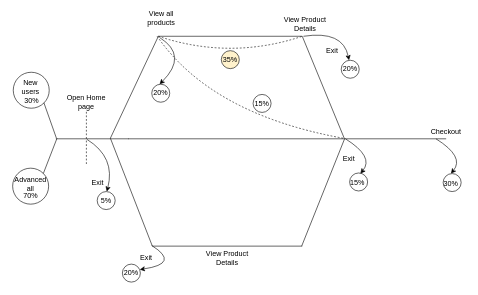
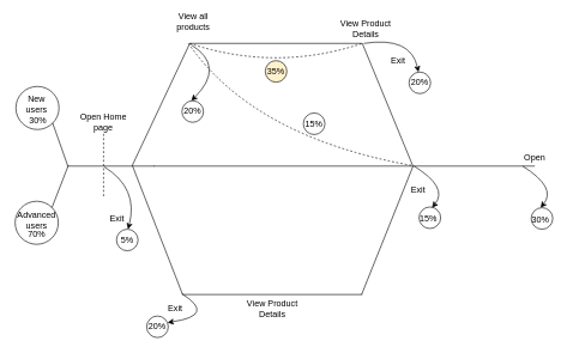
  <mxCell id="0" />
  <mxCell id="1" parent="0" />
  <mxCell id="2" value="" style="endArrow=none;html=1;" edge="1" parent="1"><mxGeometry width="50" height="50" relative="1" as="geometry"><mxPoint x="92" y="231" as="sourcePoint" /><mxPoint x="214" y="231" as="targetPoint" /></mxGeometry></mxCell>
  <mxCell id="3" value="" style="endArrow=none;dashed=1;html=1;" edge="1" parent="1"><mxGeometry width="50" height="50" relative="1" as="geometry"><mxPoint x="143" y="273" as="sourcePoint" /><mxPoint x="143" y="183" as="targetPoint" /></mxGeometry></mxCell>
  <mxCell id="4" value="" style="endArrow=classic;html=1;curved=1;" edge="1" parent="1"><mxGeometry width="50" height="50" relative="1" as="geometry"><mxPoint x="252" y="409" as="sourcePoint" /><mxPoint x="232" y="449" as="targetPoint" /><Array as="points"><mxPoint x="300" y="439" /></Array></mxGeometry></mxCell>
  <mxCell id="5" value="" style="ellipse;whiteSpace=wrap;html=1;aspect=fixed;" vertex="1" parent="1"><mxGeometry x="161" y="319" width="30" height="30" as="geometry" /></mxCell>
  <mxCell id="6" value="" style="endArrow=none;html=1;" edge="1" parent="1"><mxGeometry width="50" height="50" relative="1" as="geometry"><mxPoint x="213" y="231" as="sourcePoint" /><mxPoint x="743" y="231" as="targetPoint" /></mxGeometry></mxCell>
  <mxCell id="7" value="Open Home page" style="text;html=1;strokeColor=none;fillColor=none;align=center;verticalAlign=middle;whiteSpace=wrap;rounded=0;" vertex="1" parent="1"><mxGeometry x="103" y="160" width="80" height="20" as="geometry" /></mxCell>
  <mxCell id="8" value="5%" style="text;html=1;strokeColor=none;fillColor=none;align=center;verticalAlign=middle;whiteSpace=wrap;rounded=0;" vertex="1" parent="1"><mxGeometry x="156" y="324" width="40" height="20" as="geometry" /></mxCell>
  <mxCell id="9" value="" style="endArrow=none;html=1;" edge="1" parent="1"><mxGeometry width="50" height="50" relative="1" as="geometry"><mxPoint x="183" y="230" as="sourcePoint" /><mxPoint x="263" y="60" as="targetPoint" /></mxGeometry></mxCell>
  <mxCell id="10" value="" style="endArrow=none;html=1;" edge="1" parent="1"><mxGeometry width="50" height="50" relative="1" as="geometry"><mxPoint x="183" y="230" as="sourcePoint" /><mxPoint x="253" y="410" as="targetPoint" /></mxGeometry></mxCell>
  <mxCell id="11" value="View all products" style="text;html=1;strokeColor=none;fillColor=none;align=center;verticalAlign=middle;whiteSpace=wrap;rounded=0;" vertex="1" parent="1"><mxGeometry x="233" y="20" width="70" height="20" as="geometry" /></mxCell>
  <mxCell id="12" value="View Product Details" style="text;html=1;strokeColor=none;fillColor=none;align=center;verticalAlign=middle;whiteSpace=wrap;rounded=0;" vertex="1" parent="1"><mxGeometry x="333" y="420" width="90" height="20" as="geometry" /></mxCell>
  <mxCell id="13" value="" style="endArrow=none;html=1;" edge="1" parent="1"><mxGeometry width="50" height="50" relative="1" as="geometry"><mxPoint x="253" y="410" as="sourcePoint" /><mxPoint x="503" y="410" as="targetPoint" /></mxGeometry></mxCell>
  <mxCell id="14" value="" style="endArrow=none;html=1;" edge="1" parent="1"><mxGeometry width="50" height="50" relative="1" as="geometry"><mxPoint x="263" y="60" as="sourcePoint" /><mxPoint x="503" y="60" as="targetPoint" /></mxGeometry></mxCell>
  <mxCell id="15" value="View Product Details" style="text;html=1;strokeColor=none;fillColor=none;align=center;verticalAlign=middle;whiteSpace=wrap;rounded=0;" vertex="1" parent="1"><mxGeometry x="463" y="30" width="90" height="20" as="geometry" /></mxCell>
- <mxCell id="16" value="Checkout" style="text;html=1;strokeColor=none;fillColor=none;align=center;verticalAlign=middle;whiteSpace=wrap;rounded=0;" vertex="1" parent="1"><mxGeometry x="723" y="210" width="40" height="20" as="geometry" /></mxCell>
+ <mxCell id="16" value="Open" style="text;html=1;strokeColor=none;fillColor=none;align=center;verticalAlign=middle;whiteSpace=wrap;rounded=0;" vertex="1" parent="1"><mxGeometry x="723" y="210" width="40" height="20" as="geometry" /></mxCell>
  <mxCell id="17" value="" style="endArrow=none;html=1;" edge="1" parent="1"><mxGeometry width="50" height="50" relative="1" as="geometry"><mxPoint x="574" y="230" as="sourcePoint" /><mxPoint x="502" y="410" as="targetPoint" /></mxGeometry></mxCell>
  <mxCell id="18" value="" style="endArrow=none;html=1;" edge="1" parent="1"><mxGeometry width="50" height="50" relative="1" as="geometry"><mxPoint x="503" y="60" as="sourcePoint" /><mxPoint x="573" y="230" as="targetPoint" /></mxGeometry></mxCell>
  <mxCell id="19" value="" style="endArrow=none;dashed=1;html=1;curved=1;" edge="1" parent="1"><mxGeometry width="50" height="50" relative="1" as="geometry"><mxPoint x="263" y="60" as="sourcePoint" /><mxPoint x="503" y="60" as="targetPoint" /><Array as="points"><mxPoint x="383" y="100" /></Array></mxGeometry></mxCell>
  <mxCell id="20" value="" style="ellipse;whiteSpace=wrap;html=1;aspect=fixed;" vertex="1" parent="1"><mxGeometry x="20" y="280" width="60" height="60" as="geometry" /></mxCell>
  <mxCell id="21" value="" style="ellipse;whiteSpace=wrap;html=1;aspect=fixed;" vertex="1" parent="1"><mxGeometry x="21" y="120" width="60" height="60" as="geometry" /></mxCell>
  <mxCell id="22" value="" style="endArrow=none;html=1;exitX=1;exitY=0;exitDx=0;exitDy=0;" edge="1" parent="1" source="20"><mxGeometry width="50" height="50" relative="1" as="geometry"><mxPoint x="65" y="280" as="sourcePoint" /><mxPoint x="94" y="230" as="targetPoint" /></mxGeometry></mxCell>
  <mxCell id="23" value="" style="endArrow=none;html=1;exitX=1;exitY=1;exitDx=0;exitDy=0;" edge="1" parent="1" source="21"><mxGeometry width="50" height="50" relative="1" as="geometry"><mxPoint x="67" y="180" as="sourcePoint" /><mxPoint x="93" y="230" as="targetPoint" /></mxGeometry></mxCell>
  <mxCell id="24" value="" style="endArrow=none;dashed=1;html=1;curved=1;" edge="1" parent="1"><mxGeometry width="50" height="50" relative="1" as="geometry"><mxPoint x="261" y="60" as="sourcePoint" /><mxPoint x="571" y="230" as="targetPoint" /><Array as="points"><mxPoint x="351" y="190" /></Array></mxGeometry></mxCell>
  <mxCell id="25" value="" style="endArrow=classic;html=1;curved=1;" edge="1" parent="1"><mxGeometry width="50" height="50" relative="1" as="geometry"><mxPoint x="505" y="60" as="sourcePoint" /><mxPoint x="581" y="100" as="targetPoint" /><Array as="points"><mxPoint x="571" y="50" /></Array></mxGeometry></mxCell>
  <mxCell id="26" value="" style="ellipse;whiteSpace=wrap;html=1;aspect=fixed;" vertex="1" parent="1"><mxGeometry x="568" y="100" width="30" height="30" as="geometry" /></mxCell>
  <mxCell id="27" value="" style="ellipse;whiteSpace=wrap;html=1;aspect=fixed;" vertex="1" parent="1"><mxGeometry x="203" y="440" width="30" height="30" as="geometry" /></mxCell>
  <mxCell id="28" value="" style="ellipse;whiteSpace=wrap;html=1;aspect=fixed;" vertex="1" parent="1"><mxGeometry x="582" y="288" width="30" height="30" as="geometry" /></mxCell>
  <mxCell id="29" value="New users" style="text;html=1;strokeColor=none;fillColor=none;align=center;verticalAlign=middle;whiteSpace=wrap;rounded=0;" vertex="1" parent="1"><mxGeometry x="30" y="135" width="40" height="20" as="geometry" /></mxCell>
- <mxCell id="30" value="Advanced all" style="text;html=1;strokeColor=none;fillColor=none;align=center;verticalAlign=middle;whiteSpace=wrap;rounded=0;" vertex="1" parent="1"><mxGeometry x="30" y="297" width="40" height="20" as="geometry" /></mxCell>
+ <mxCell id="30" value="Advanced users" style="text;html=1;strokeColor=none;fillColor=none;align=center;verticalAlign=middle;whiteSpace=wrap;rounded=0;" vertex="1" parent="1"><mxGeometry x="30" y="297" width="40" height="20" as="geometry" /></mxCell>
  <mxCell id="31" value="" style="endArrow=classic;html=1;curved=1;" edge="1" parent="1"><mxGeometry width="50" height="50" relative="1" as="geometry"><mxPoint x="144" y="232" as="sourcePoint" /><mxPoint x="177" y="319" as="targetPoint" /><Array as="points"><mxPoint x="192" y="262" /></Array></mxGeometry></mxCell>
  <mxCell id="32" value="Exit" style="text;html=1;strokeColor=none;fillColor=none;align=center;verticalAlign=middle;whiteSpace=wrap;rounded=0;" vertex="1" parent="1"><mxGeometry x="137" y="290" width="50" height="30" as="geometry" /></mxCell>
  <mxCell id="33" value="Exit" style="text;html=1;strokeColor=none;fillColor=none;align=center;verticalAlign=middle;whiteSpace=wrap;rounded=0;" vertex="1" parent="1"><mxGeometry x="218" y="415" width="50" height="30" as="geometry" /></mxCell>
  <mxCell id="34" value="Exit" style="text;html=1;strokeColor=none;fillColor=none;align=center;verticalAlign=middle;whiteSpace=wrap;rounded=0;" vertex="1" parent="1"><mxGeometry x="528" y="70" width="50" height="30" as="geometry" /></mxCell>
  <mxCell id="35" value="Exit" style="text;html=1;strokeColor=none;fillColor=none;align=center;verticalAlign=middle;whiteSpace=wrap;rounded=0;" vertex="1" parent="1"><mxGeometry x="556" y="250" width="50" height="30" as="geometry" /></mxCell>
  <mxCell id="36" value="20%" style="text;html=1;strokeColor=none;fillColor=none;align=center;verticalAlign=middle;whiteSpace=wrap;rounded=0;" vertex="1" parent="1"><mxGeometry x="563" y="105" width="40" height="20" as="geometry" /></mxCell>
  <mxCell id="37" value="15%" style="text;html=1;strokeColor=none;fillColor=none;align=center;verticalAlign=middle;whiteSpace=wrap;rounded=0;" vertex="1" parent="1"><mxGeometry x="575" y="295" width="40" height="20" as="geometry" /></mxCell>
  <mxCell id="38" value="20%" style="text;html=1;strokeColor=none;fillColor=none;align=center;verticalAlign=middle;whiteSpace=wrap;rounded=0;" vertex="1" parent="1"><mxGeometry x="198" y="445" width="40" height="20" as="geometry" /></mxCell>
  <mxCell id="39" value="70%" style="text;html=1;strokeColor=none;fillColor=none;align=center;verticalAlign=middle;whiteSpace=wrap;rounded=0;" vertex="1" parent="1"><mxGeometry x="30" y="317" width="40" height="20" as="geometry" /></mxCell>
  <mxCell id="40" value="30%" style="text;html=1;strokeColor=none;fillColor=none;align=center;verticalAlign=middle;whiteSpace=wrap;rounded=0;" vertex="1" parent="1"><mxGeometry x="32" y="157" width="40" height="20" as="geometry" /></mxCell>
  <mxCell id="41" value="35%" style="ellipse;whiteSpace=wrap;html=1;aspect=fixed;fillColor=#fff2cc;" vertex="1" parent="1"><mxGeometry x="368" y="84" width="30" height="30" as="geometry" /></mxCell>
  <mxCell id="42" value="15%" style="ellipse;whiteSpace=wrap;html=1;aspect=fixed;" vertex="1" parent="1"><mxGeometry x="421" y="157" width="30" height="30" as="geometry" /></mxCell>
  <mxCell id="43" value="" style="endArrow=classic;html=1;curved=1;" edge="1" parent="1"><mxGeometry width="50" height="50" relative="1" as="geometry"><mxPoint x="575" y="231" as="sourcePoint" /><mxPoint x="600" y="289" as="targetPoint" /><Array as="points"><mxPoint x="623" y="261" /></Array></mxGeometry></mxCell>
  <mxCell id="44" value="" style="endArrow=classic;html=1;curved=1;" edge="1" parent="1"><mxGeometry width="50" height="50" relative="1" as="geometry"><mxPoint x="265" y="62" as="sourcePoint" /><mxPoint x="265" y="140" as="targetPoint" /><Array as="points"><mxPoint x="313" y="92" /></Array></mxGeometry></mxCell>
  <mxCell id="45" value="" style="ellipse;whiteSpace=wrap;html=1;aspect=fixed;" vertex="1" parent="1"><mxGeometry x="252" y="140" width="30" height="30" as="geometry" /></mxCell>
  <mxCell id="46" value="20%" style="text;html=1;strokeColor=none;fillColor=none;align=center;verticalAlign=middle;whiteSpace=wrap;rounded=0;" vertex="1" parent="1"><mxGeometry x="247" y="145" width="40" height="20" as="geometry" /></mxCell>
  <mxCell id="47" value="" style="endArrow=classic;html=1;curved=1;" edge="1" parent="1"><mxGeometry width="50" height="50" relative="1" as="geometry"><mxPoint x="726" y="231" as="sourcePoint" /><mxPoint x="751" y="289" as="targetPoint" /><Array as="points"><mxPoint x="774" y="261" /></Array></mxGeometry></mxCell>
  <mxCell id="48" value="" style="ellipse;whiteSpace=wrap;html=1;aspect=fixed;" vertex="1" parent="1"><mxGeometry x="738" y="289" width="30" height="30" as="geometry" /></mxCell>
  <mxCell id="49" value="30%" style="text;html=1;strokeColor=none;fillColor=none;align=center;verticalAlign=middle;whiteSpace=wrap;rounded=0;" vertex="1" parent="1"><mxGeometry x="731" y="296" width="40" height="20" as="geometry" /></mxCell>
